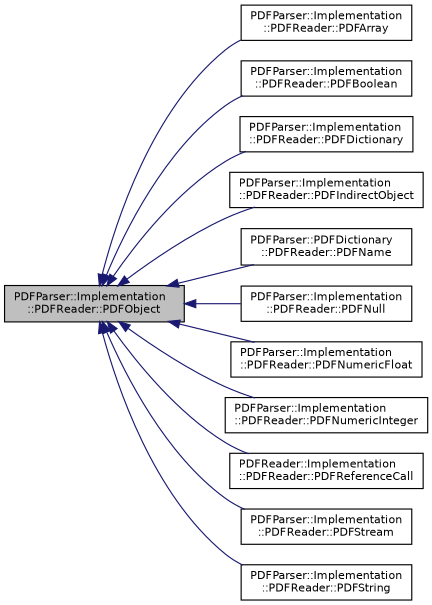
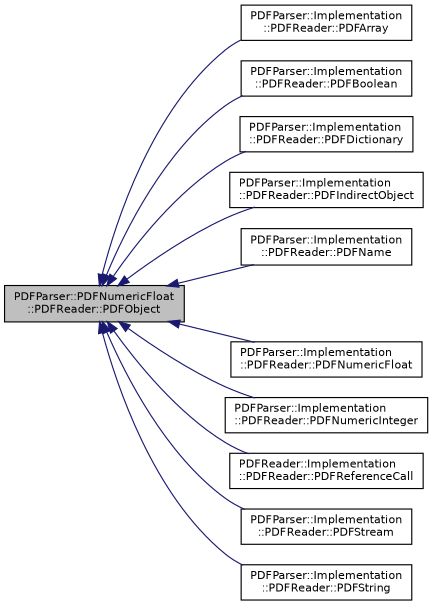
  digraph {
    rankdir=LR
    node [color=black fillcolor=white fontname=Helvetica fontsize=10 shape=record style=filled]
    edge [color=midnightblue dir=back fontname=Helvetica fontsize=10 labelfontname=Helvetica labelfontsize=10 style=solid]
-   n1 [fillcolor=grey75 fontcolor=black height=0.2 label="PDFParser::Implementation\l::PDFReader::PDFObject" width=0.4]
+   n1 [fillcolor=grey75 fontcolor=black height=0.2 label="PDFParser::PDFNumericFloat\l::PDFReader::PDFObject" width=0.4]
    n2 [height=0.2 label="PDFParser::Implementation\l::PDFReader::PDFArray" width=0.4]
    n3 [height=0.2 label="PDFParser::Implementation\l::PDFReader::PDFBoolean" width=0.4]
    n4 [height=0.2 label="PDFParser::Implementation\l::PDFReader::PDFDictionary" width=0.4]
    n5 [height=0.2 label="PDFParser::Implementation\l::PDFReader::PDFIndirectObject" width=0.4]
-   n6 [height=0.2 label="PDFParser::PDFDictionary\l::PDFReader::PDFName" width=0.4]
-   n7 [height=0.2 label="PDFParser::Implementation\l::PDFReader::PDFNull" width=0.4]
+   n6 [height=0.2 label="PDFParser::Implementation\l::PDFReader::PDFName" width=0.4]
    n8 [height=0.2 label="PDFParser::Implementation\l::PDFReader::PDFNumericFloat" width=0.4]
    n9 [height=0.2 label="PDFParser::Implementation\l::PDFReader::PDFNumericInteger" width=0.4]
    n10 [height=0.2 label="PDFReader::Implementation\l::PDFReader::PDFReferenceCall" width=0.4]
    n11 [height=0.2 label="PDFParser::Implementation\l::PDFReader::PDFStream" width=0.4]
    n12 [height=0.2 label="PDFParser::Implementation\l::PDFReader::PDFString" width=0.4]
    n1 -> n2
    n1 -> n3
    n1 -> n4
    n1 -> n5
    n1 -> n6
-   n1 -> n7
    n1 -> n8
    n1 -> n9
    n1 -> n10
    n1 -> n11
    n1 -> n12
  }
